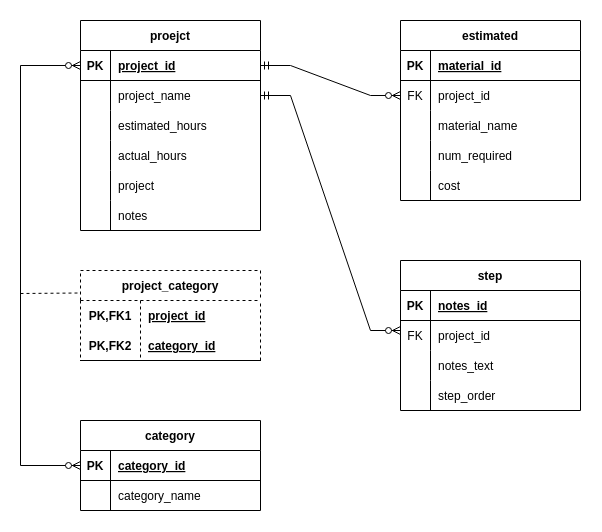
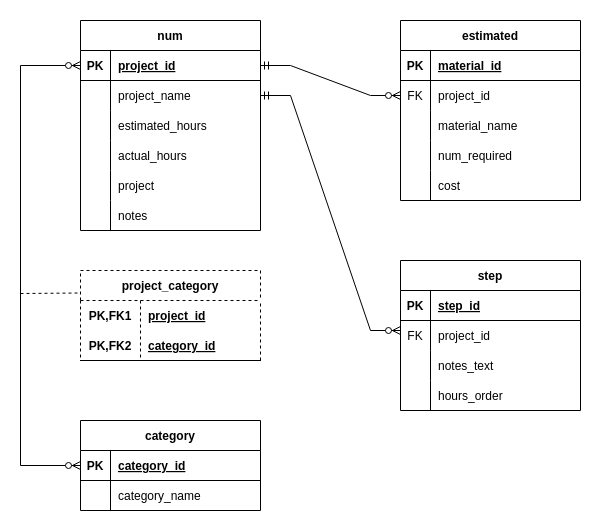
  <mxCell id="0" />
  <mxCell id="1" parent="0" />
- <mxCell id="2" value="proejct" style="shape=table;startSize=30;container=1;collapsible=1;childLayout=tableLayout;fixedRows=1;rowLines=0;fontStyle=1;align=center;resizeLast=1;" vertex="1" parent="1"><mxGeometry x="80" y="20" width="180" height="210" as="geometry" /></mxCell>
+ <mxCell id="2" value="num" style="shape=table;startSize=30;container=1;collapsible=1;childLayout=tableLayout;fixedRows=1;rowLines=0;fontStyle=1;align=center;resizeLast=1;" vertex="1" parent="1"><mxGeometry x="80" y="20" width="180" height="210" as="geometry" /></mxCell>
  <mxCell id="3" value="" style="shape=tableRow;horizontal=0;startSize=0;swimlaneHead=0;swimlaneBody=0;fillColor=none;collapsible=0;dropTarget=0;points=[[0,0.5],[1,0.5]];portConstraint=eastwest;top=0;left=0;right=0;bottom=1;" vertex="1" parent="2"><mxGeometry y="30" width="180" height="30" as="geometry" /></mxCell>
  <mxCell id="4" value="PK" style="shape=partialRectangle;connectable=0;fillColor=none;top=0;left=0;bottom=0;right=0;fontStyle=1;overflow=hidden;" vertex="1" parent="3"><mxGeometry width="30" height="30" as="geometry"><mxRectangle width="30" height="30" as="alternateBounds" /></mxGeometry></mxCell>
  <mxCell id="5" value="project_id" style="shape=partialRectangle;connectable=0;fillColor=none;top=0;left=0;bottom=0;right=0;align=left;spacingLeft=6;fontStyle=5;overflow=hidden;" vertex="1" parent="3"><mxGeometry x="30" width="150" height="30" as="geometry"><mxRectangle width="150" height="30" as="alternateBounds" /></mxGeometry></mxCell>
  <mxCell id="6" value="" style="shape=tableRow;horizontal=0;startSize=0;swimlaneHead=0;swimlaneBody=0;fillColor=none;collapsible=0;dropTarget=0;points=[[0,0.5],[1,0.5]];portConstraint=eastwest;top=0;left=0;right=0;bottom=0;" vertex="1" parent="2"><mxGeometry y="60" width="180" height="30" as="geometry" /></mxCell>
  <mxCell id="7" value="" style="shape=partialRectangle;connectable=0;fillColor=none;top=0;left=0;bottom=0;right=0;editable=1;overflow=hidden;" vertex="1" parent="6"><mxGeometry width="30" height="30" as="geometry"><mxRectangle width="30" height="30" as="alternateBounds" /></mxGeometry></mxCell>
  <mxCell id="8" value="project_name" style="shape=partialRectangle;connectable=0;fillColor=none;top=0;left=0;bottom=0;right=0;align=left;spacingLeft=6;overflow=hidden;" vertex="1" parent="6"><mxGeometry x="30" width="150" height="30" as="geometry"><mxRectangle width="150" height="30" as="alternateBounds" /></mxGeometry></mxCell>
  <mxCell id="9" value="" style="shape=tableRow;horizontal=0;startSize=0;swimlaneHead=0;swimlaneBody=0;fillColor=none;collapsible=0;dropTarget=0;points=[[0,0.5],[1,0.5]];portConstraint=eastwest;top=0;left=0;right=0;bottom=0;" vertex="1" parent="2"><mxGeometry y="90" width="180" height="30" as="geometry" /></mxCell>
  <mxCell id="10" value="" style="shape=partialRectangle;connectable=0;fillColor=none;top=0;left=0;bottom=0;right=0;editable=1;overflow=hidden;" vertex="1" parent="9"><mxGeometry width="30" height="30" as="geometry"><mxRectangle width="30" height="30" as="alternateBounds" /></mxGeometry></mxCell>
  <mxCell id="11" value="estimated_hours" style="shape=partialRectangle;connectable=0;fillColor=none;top=0;left=0;bottom=0;right=0;align=left;spacingLeft=6;overflow=hidden;" vertex="1" parent="9"><mxGeometry x="30" width="150" height="30" as="geometry"><mxRectangle width="150" height="30" as="alternateBounds" /></mxGeometry></mxCell>
  <mxCell id="12" value="" style="shape=tableRow;horizontal=0;startSize=0;swimlaneHead=0;swimlaneBody=0;fillColor=none;collapsible=0;dropTarget=0;points=[[0,0.5],[1,0.5]];portConstraint=eastwest;top=0;left=0;right=0;bottom=0;" vertex="1" parent="2"><mxGeometry y="120" width="180" height="30" as="geometry" /></mxCell>
  <mxCell id="13" value="" style="shape=partialRectangle;connectable=0;fillColor=none;top=0;left=0;bottom=0;right=0;editable=1;overflow=hidden;" vertex="1" parent="12"><mxGeometry width="30" height="30" as="geometry"><mxRectangle width="30" height="30" as="alternateBounds" /></mxGeometry></mxCell>
  <mxCell id="14" value="actual_hours" style="shape=partialRectangle;connectable=0;fillColor=none;top=0;left=0;bottom=0;right=0;align=left;spacingLeft=6;overflow=hidden;" vertex="1" parent="12"><mxGeometry x="30" width="150" height="30" as="geometry"><mxRectangle width="150" height="30" as="alternateBounds" /></mxGeometry></mxCell>
  <mxCell id="15" value="" style="shape=tableRow;horizontal=0;startSize=0;swimlaneHead=0;swimlaneBody=0;fillColor=none;collapsible=0;dropTarget=0;points=[[0,0.5],[1,0.5]];portConstraint=eastwest;top=0;left=0;right=0;bottom=0;" vertex="1" parent="2"><mxGeometry y="150" width="180" height="30" as="geometry" /></mxCell>
  <mxCell id="16" value="" style="shape=partialRectangle;connectable=0;fillColor=none;top=0;left=0;bottom=0;right=0;editable=1;overflow=hidden;" vertex="1" parent="15"><mxGeometry width="30" height="30" as="geometry"><mxRectangle width="30" height="30" as="alternateBounds" /></mxGeometry></mxCell>
  <mxCell id="17" value="project" style="shape=partialRectangle;connectable=0;fillColor=none;top=0;left=0;bottom=0;right=0;align=left;spacingLeft=6;overflow=hidden;" vertex="1" parent="15"><mxGeometry x="30" width="150" height="30" as="geometry"><mxRectangle width="150" height="30" as="alternateBounds" /></mxGeometry></mxCell>
  <mxCell id="18" value="" style="shape=tableRow;horizontal=0;startSize=0;swimlaneHead=0;swimlaneBody=0;fillColor=none;collapsible=0;dropTarget=0;points=[[0,0.5],[1,0.5]];portConstraint=eastwest;top=0;left=0;right=0;bottom=0;" vertex="1" parent="2"><mxGeometry y="180" width="180" height="30" as="geometry" /></mxCell>
  <mxCell id="19" value="" style="shape=partialRectangle;connectable=0;fillColor=none;top=0;left=0;bottom=0;right=0;editable=1;overflow=hidden;" vertex="1" parent="18"><mxGeometry width="30" height="30" as="geometry"><mxRectangle width="30" height="30" as="alternateBounds" /></mxGeometry></mxCell>
  <mxCell id="20" value="notes" style="shape=partialRectangle;connectable=0;fillColor=none;top=0;left=0;bottom=0;right=0;align=left;spacingLeft=6;overflow=hidden;" vertex="1" parent="18"><mxGeometry x="30" width="150" height="30" as="geometry"><mxRectangle width="150" height="30" as="alternateBounds" /></mxGeometry></mxCell>
  <mxCell id="21" value="estimated" style="shape=table;startSize=30;container=1;collapsible=1;childLayout=tableLayout;fixedRows=1;rowLines=0;fontStyle=1;align=center;resizeLast=1;" vertex="1" parent="1"><mxGeometry x="400" y="20" width="180" height="180" as="geometry" /></mxCell>
  <mxCell id="22" value="" style="shape=tableRow;horizontal=0;startSize=0;swimlaneHead=0;swimlaneBody=0;fillColor=none;collapsible=0;dropTarget=0;points=[[0,0.5],[1,0.5]];portConstraint=eastwest;top=0;left=0;right=0;bottom=1;" vertex="1" parent="21"><mxGeometry y="30" width="180" height="30" as="geometry" /></mxCell>
  <mxCell id="23" value="PK" style="shape=partialRectangle;connectable=0;fillColor=none;top=0;left=0;bottom=0;right=0;fontStyle=1;overflow=hidden;" vertex="1" parent="22"><mxGeometry width="30" height="30" as="geometry"><mxRectangle width="30" height="30" as="alternateBounds" /></mxGeometry></mxCell>
  <mxCell id="24" value="material_id" style="shape=partialRectangle;connectable=0;fillColor=none;top=0;left=0;bottom=0;right=0;align=left;spacingLeft=6;fontStyle=5;overflow=hidden;" vertex="1" parent="22"><mxGeometry x="30" width="150" height="30" as="geometry"><mxRectangle width="150" height="30" as="alternateBounds" /></mxGeometry></mxCell>
  <mxCell id="25" value="" style="shape=tableRow;horizontal=0;startSize=0;swimlaneHead=0;swimlaneBody=0;fillColor=none;collapsible=0;dropTarget=0;points=[[0,0.5],[1,0.5]];portConstraint=eastwest;top=0;left=0;right=0;bottom=0;" vertex="1" parent="21"><mxGeometry y="60" width="180" height="30" as="geometry" /></mxCell>
  <mxCell id="26" value="FK" style="shape=partialRectangle;connectable=0;fillColor=none;top=0;left=0;bottom=0;right=0;editable=1;overflow=hidden;" vertex="1" parent="25"><mxGeometry width="30" height="30" as="geometry"><mxRectangle width="30" height="30" as="alternateBounds" /></mxGeometry></mxCell>
  <mxCell id="27" value="project_id" style="shape=partialRectangle;connectable=0;fillColor=none;top=0;left=0;bottom=0;right=0;align=left;spacingLeft=6;overflow=hidden;" vertex="1" parent="25"><mxGeometry x="30" width="150" height="30" as="geometry"><mxRectangle width="150" height="30" as="alternateBounds" /></mxGeometry></mxCell>
  <mxCell id="28" value="" style="shape=tableRow;horizontal=0;startSize=0;swimlaneHead=0;swimlaneBody=0;fillColor=none;collapsible=0;dropTarget=0;points=[[0,0.5],[1,0.5]];portConstraint=eastwest;top=0;left=0;right=0;bottom=0;" vertex="1" parent="21"><mxGeometry y="90" width="180" height="30" as="geometry" /></mxCell>
  <mxCell id="29" value="" style="shape=partialRectangle;connectable=0;fillColor=none;top=0;left=0;bottom=0;right=0;editable=1;overflow=hidden;" vertex="1" parent="28"><mxGeometry width="30" height="30" as="geometry"><mxRectangle width="30" height="30" as="alternateBounds" /></mxGeometry></mxCell>
  <mxCell id="30" value="material_name" style="shape=partialRectangle;connectable=0;fillColor=none;top=0;left=0;bottom=0;right=0;align=left;spacingLeft=6;overflow=hidden;" vertex="1" parent="28"><mxGeometry x="30" width="150" height="30" as="geometry"><mxRectangle width="150" height="30" as="alternateBounds" /></mxGeometry></mxCell>
  <mxCell id="31" value="" style="shape=tableRow;horizontal=0;startSize=0;swimlaneHead=0;swimlaneBody=0;fillColor=none;collapsible=0;dropTarget=0;points=[[0,0.5],[1,0.5]];portConstraint=eastwest;top=0;left=0;right=0;bottom=0;" vertex="1" parent="21"><mxGeometry y="120" width="180" height="30" as="geometry" /></mxCell>
  <mxCell id="32" value="" style="shape=partialRectangle;connectable=0;fillColor=none;top=0;left=0;bottom=0;right=0;editable=1;overflow=hidden;" vertex="1" parent="31"><mxGeometry width="30" height="30" as="geometry"><mxRectangle width="30" height="30" as="alternateBounds" /></mxGeometry></mxCell>
  <mxCell id="33" value="num_required" style="shape=partialRectangle;connectable=0;fillColor=none;top=0;left=0;bottom=0;right=0;align=left;spacingLeft=6;overflow=hidden;" vertex="1" parent="31"><mxGeometry x="30" width="150" height="30" as="geometry"><mxRectangle width="150" height="30" as="alternateBounds" /></mxGeometry></mxCell>
  <mxCell id="34" value="" style="shape=tableRow;horizontal=0;startSize=0;swimlaneHead=0;swimlaneBody=0;fillColor=none;collapsible=0;dropTarget=0;points=[[0,0.5],[1,0.5]];portConstraint=eastwest;top=0;left=0;right=0;bottom=0;" vertex="1" parent="21"><mxGeometry y="150" width="180" height="30" as="geometry" /></mxCell>
  <mxCell id="35" value="" style="shape=partialRectangle;connectable=0;fillColor=none;top=0;left=0;bottom=0;right=0;editable=1;overflow=hidden;" vertex="1" parent="34"><mxGeometry width="30" height="30" as="geometry"><mxRectangle width="30" height="30" as="alternateBounds" /></mxGeometry></mxCell>
  <mxCell id="36" value="cost" style="shape=partialRectangle;connectable=0;fillColor=none;top=0;left=0;bottom=0;right=0;align=left;spacingLeft=6;overflow=hidden;" vertex="1" parent="34"><mxGeometry x="30" width="150" height="30" as="geometry"><mxRectangle width="150" height="30" as="alternateBounds" /></mxGeometry></mxCell>
  <mxCell id="37" value="project_category" style="shape=table;startSize=30;container=1;collapsible=1;childLayout=tableLayout;fixedRows=1;rowLines=0;fontStyle=1;align=center;resizeLast=1;dashed=1;" vertex="1" parent="1"><mxGeometry x="80" y="270" width="180" height="90" as="geometry" /></mxCell>
  <mxCell id="38" value="" style="shape=tableRow;horizontal=0;startSize=0;swimlaneHead=0;swimlaneBody=0;fillColor=none;collapsible=0;dropTarget=0;points=[[0,0.5],[1,0.5]];portConstraint=eastwest;top=0;left=0;right=0;bottom=0;" vertex="1" parent="37"><mxGeometry y="30" width="180" height="30" as="geometry" /></mxCell>
  <mxCell id="39" value="PK,FK1" style="shape=partialRectangle;connectable=0;fillColor=none;top=0;left=0;bottom=0;right=0;fontStyle=1;overflow=hidden;" vertex="1" parent="38"><mxGeometry width="60" height="30" as="geometry"><mxRectangle width="60" height="30" as="alternateBounds" /></mxGeometry></mxCell>
  <mxCell id="40" value="project_id" style="shape=partialRectangle;connectable=0;fillColor=none;top=0;left=0;bottom=0;right=0;align=left;spacingLeft=6;fontStyle=5;overflow=hidden;" vertex="1" parent="38"><mxGeometry x="60" width="120" height="30" as="geometry"><mxRectangle width="120" height="30" as="alternateBounds" /></mxGeometry></mxCell>
  <mxCell id="41" value="" style="shape=tableRow;horizontal=0;startSize=0;swimlaneHead=0;swimlaneBody=0;fillColor=none;collapsible=0;dropTarget=0;points=[[0,0.5],[1,0.5]];portConstraint=eastwest;top=0;left=0;right=0;bottom=1;" vertex="1" parent="37"><mxGeometry y="60" width="180" height="30" as="geometry" /></mxCell>
  <mxCell id="42" value="PK,FK2" style="shape=partialRectangle;connectable=0;fillColor=none;top=0;left=0;bottom=0;right=0;fontStyle=1;overflow=hidden;" vertex="1" parent="41"><mxGeometry width="60" height="30" as="geometry"><mxRectangle width="60" height="30" as="alternateBounds" /></mxGeometry></mxCell>
  <mxCell id="43" value="category_id" style="shape=partialRectangle;connectable=0;fillColor=none;top=0;left=0;bottom=0;right=0;align=left;spacingLeft=6;fontStyle=5;overflow=hidden;" vertex="1" parent="41"><mxGeometry x="60" width="120" height="30" as="geometry"><mxRectangle width="120" height="30" as="alternateBounds" /></mxGeometry></mxCell>
  <mxCell id="44" value="step" style="shape=table;startSize=30;container=1;collapsible=1;childLayout=tableLayout;fixedRows=1;rowLines=0;fontStyle=1;align=center;resizeLast=1;" vertex="1" parent="1"><mxGeometry x="400" y="260" width="180" height="150" as="geometry" /></mxCell>
  <mxCell id="45" value="" style="shape=tableRow;horizontal=0;startSize=0;swimlaneHead=0;swimlaneBody=0;fillColor=none;collapsible=0;dropTarget=0;points=[[0,0.5],[1,0.5]];portConstraint=eastwest;top=0;left=0;right=0;bottom=1;" vertex="1" parent="44"><mxGeometry y="30" width="180" height="30" as="geometry" /></mxCell>
  <mxCell id="46" value="PK" style="shape=partialRectangle;connectable=0;fillColor=none;top=0;left=0;bottom=0;right=0;fontStyle=1;overflow=hidden;" vertex="1" parent="45"><mxGeometry width="30" height="30" as="geometry"><mxRectangle width="30" height="30" as="alternateBounds" /></mxGeometry></mxCell>
- <mxCell id="47" value="notes_id" style="shape=partialRectangle;connectable=0;fillColor=none;top=0;left=0;bottom=0;right=0;align=left;spacingLeft=6;fontStyle=5;overflow=hidden;" vertex="1" parent="45"><mxGeometry x="30" width="150" height="30" as="geometry"><mxRectangle width="150" height="30" as="alternateBounds" /></mxGeometry></mxCell>
+ <mxCell id="47" value="step_id" style="shape=partialRectangle;connectable=0;fillColor=none;top=0;left=0;bottom=0;right=0;align=left;spacingLeft=6;fontStyle=5;overflow=hidden;" vertex="1" parent="45"><mxGeometry x="30" width="150" height="30" as="geometry"><mxRectangle width="150" height="30" as="alternateBounds" /></mxGeometry></mxCell>
  <mxCell id="48" value="" style="shape=tableRow;horizontal=0;startSize=0;swimlaneHead=0;swimlaneBody=0;fillColor=none;collapsible=0;dropTarget=0;points=[[0,0.5],[1,0.5]];portConstraint=eastwest;top=0;left=0;right=0;bottom=0;" vertex="1" parent="44"><mxGeometry y="60" width="180" height="30" as="geometry" /></mxCell>
  <mxCell id="49" value="FK" style="shape=partialRectangle;connectable=0;fillColor=none;top=0;left=0;bottom=0;right=0;editable=1;overflow=hidden;" vertex="1" parent="48"><mxGeometry width="30" height="30" as="geometry"><mxRectangle width="30" height="30" as="alternateBounds" /></mxGeometry></mxCell>
  <mxCell id="50" value="project_id   " style="shape=partialRectangle;connectable=0;fillColor=none;top=0;left=0;bottom=0;right=0;align=left;spacingLeft=6;overflow=hidden;" vertex="1" parent="48"><mxGeometry x="30" width="150" height="30" as="geometry"><mxRectangle width="150" height="30" as="alternateBounds" /></mxGeometry></mxCell>
  <mxCell id="51" value="" style="shape=tableRow;horizontal=0;startSize=0;swimlaneHead=0;swimlaneBody=0;fillColor=none;collapsible=0;dropTarget=0;points=[[0,0.5],[1,0.5]];portConstraint=eastwest;top=0;left=0;right=0;bottom=0;" vertex="1" parent="44"><mxGeometry y="90" width="180" height="30" as="geometry" /></mxCell>
  <mxCell id="52" value="" style="shape=partialRectangle;connectable=0;fillColor=none;top=0;left=0;bottom=0;right=0;editable=1;overflow=hidden;" vertex="1" parent="51"><mxGeometry width="30" height="30" as="geometry"><mxRectangle width="30" height="30" as="alternateBounds" /></mxGeometry></mxCell>
  <mxCell id="53" value="notes_text" style="shape=partialRectangle;connectable=0;fillColor=none;top=0;left=0;bottom=0;right=0;align=left;spacingLeft=6;overflow=hidden;" vertex="1" parent="51"><mxGeometry x="30" width="150" height="30" as="geometry"><mxRectangle width="150" height="30" as="alternateBounds" /></mxGeometry></mxCell>
  <mxCell id="54" value="" style="shape=tableRow;horizontal=0;startSize=0;swimlaneHead=0;swimlaneBody=0;fillColor=none;collapsible=0;dropTarget=0;points=[[0,0.5],[1,0.5]];portConstraint=eastwest;top=0;left=0;right=0;bottom=0;" vertex="1" parent="44"><mxGeometry y="120" width="180" height="30" as="geometry" /></mxCell>
  <mxCell id="55" value="" style="shape=partialRectangle;connectable=0;fillColor=none;top=0;left=0;bottom=0;right=0;editable=1;overflow=hidden;" vertex="1" parent="54"><mxGeometry width="30" height="30" as="geometry"><mxRectangle width="30" height="30" as="alternateBounds" /></mxGeometry></mxCell>
- <mxCell id="56" value="step_order" style="shape=partialRectangle;connectable=0;fillColor=none;top=0;left=0;bottom=0;right=0;align=left;spacingLeft=6;overflow=hidden;" vertex="1" parent="54"><mxGeometry x="30" width="150" height="30" as="geometry"><mxRectangle width="150" height="30" as="alternateBounds" /></mxGeometry></mxCell>
+ <mxCell id="56" value="hours_order" style="shape=partialRectangle;connectable=0;fillColor=none;top=0;left=0;bottom=0;right=0;align=left;spacingLeft=6;overflow=hidden;" vertex="1" parent="54"><mxGeometry x="30" width="150" height="30" as="geometry"><mxRectangle width="150" height="30" as="alternateBounds" /></mxGeometry></mxCell>
  <mxCell id="57" value="category" style="shape=table;startSize=30;container=1;collapsible=1;childLayout=tableLayout;fixedRows=1;rowLines=0;fontStyle=1;align=center;resizeLast=1;" vertex="1" parent="1"><mxGeometry x="80" y="420" width="180" height="90" as="geometry" /></mxCell>
  <mxCell id="58" value="" style="shape=tableRow;horizontal=0;startSize=0;swimlaneHead=0;swimlaneBody=0;fillColor=none;collapsible=0;dropTarget=0;points=[[0,0.5],[1,0.5]];portConstraint=eastwest;top=0;left=0;right=0;bottom=1;" vertex="1" parent="57"><mxGeometry y="30" width="180" height="30" as="geometry" /></mxCell>
  <mxCell id="59" value="PK" style="shape=partialRectangle;connectable=0;fillColor=none;top=0;left=0;bottom=0;right=0;fontStyle=1;overflow=hidden;" vertex="1" parent="58"><mxGeometry width="30" height="30" as="geometry"><mxRectangle width="30" height="30" as="alternateBounds" /></mxGeometry></mxCell>
  <mxCell id="60" value="category_id" style="shape=partialRectangle;connectable=0;fillColor=none;top=0;left=0;bottom=0;right=0;align=left;spacingLeft=6;fontStyle=5;overflow=hidden;" vertex="1" parent="58"><mxGeometry x="30" width="150" height="30" as="geometry"><mxRectangle width="150" height="30" as="alternateBounds" /></mxGeometry></mxCell>
  <mxCell id="61" value="" style="shape=tableRow;horizontal=0;startSize=0;swimlaneHead=0;swimlaneBody=0;fillColor=none;collapsible=0;dropTarget=0;points=[[0,0.5],[1,0.5]];portConstraint=eastwest;top=0;left=0;right=0;bottom=0;" vertex="1" parent="57"><mxGeometry y="60" width="180" height="30" as="geometry" /></mxCell>
  <mxCell id="62" value="" style="shape=partialRectangle;connectable=0;fillColor=none;top=0;left=0;bottom=0;right=0;editable=1;overflow=hidden;" vertex="1" parent="61"><mxGeometry width="30" height="30" as="geometry"><mxRectangle width="30" height="30" as="alternateBounds" /></mxGeometry></mxCell>
  <mxCell id="63" value="category_name" style="shape=partialRectangle;connectable=0;fillColor=none;top=0;left=0;bottom=0;right=0;align=left;spacingLeft=6;overflow=hidden;" vertex="1" parent="61"><mxGeometry x="30" width="150" height="30" as="geometry"><mxRectangle width="150" height="30" as="alternateBounds" /></mxGeometry></mxCell>
  <mxCell id="64" value="" style="edgeStyle=elbowEdgeStyle;fontSize=12;html=1;endArrow=ERzeroToMany;endFill=1;startArrow=ERzeroToMany;rounded=0;entryX=0;entryY=0.5;entryDx=0;entryDy=0;exitX=0;exitY=0.5;exitDx=0;exitDy=0;" edge="1" parent="1" source="58" target="3"><mxGeometry width="100" height="100" relative="1" as="geometry"><mxPoint x="70" y="460" as="sourcePoint" /><mxPoint x="50" y="60" as="targetPoint" /><Array as="points"><mxPoint x="20" y="250" /></Array></mxGeometry></mxCell>
  <mxCell id="65" value="" style="edgeStyle=entityRelationEdgeStyle;fontSize=12;html=1;endArrow=ERzeroToMany;startArrow=ERmandOne;rounded=0;entryX=0;entryY=0.5;entryDx=0;entryDy=0;exitX=1;exitY=0.5;exitDx=0;exitDy=0;" edge="1" parent="1" source="3" target="25"><mxGeometry x="0.642" y="386" width="100" height="100" relative="1" as="geometry"><mxPoint x="270" y="180" as="sourcePoint" /><mxPoint x="370" y="80" as="targetPoint" /><mxPoint x="-70" y="6" as="offset" /></mxGeometry></mxCell>
  <mxCell id="66" value="" style="edgeStyle=entityRelationEdgeStyle;fontSize=12;html=1;endArrow=ERzeroToMany;startArrow=ERmandOne;rounded=0;entryX=0;entryY=0.5;entryDx=0;entryDy=0;exitX=1;exitY=0.5;exitDx=0;exitDy=0;" edge="1" parent="1" source="6"><mxGeometry x="0.642" y="386" width="100" height="100" relative="1" as="geometry"><mxPoint x="260" y="300" as="sourcePoint" /><mxPoint x="400" y="330" as="targetPoint" /><mxPoint x="-70" y="6" as="offset" /></mxGeometry></mxCell>
  <mxCell id="67" value="" style="endArrow=none;html=1;rounded=0;dashed=1;entryX=0;entryY=0.25;entryDx=0;entryDy=0;" edge="1" parent="1" target="37"><mxGeometry relative="1" as="geometry"><mxPoint x="20" y="293" as="sourcePoint" /><mxPoint x="70" y="310" as="targetPoint" /></mxGeometry></mxCell>
